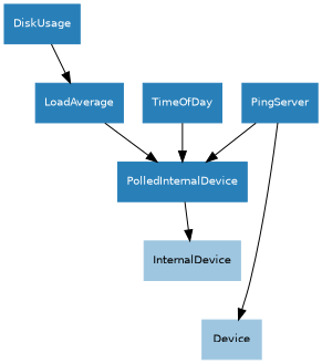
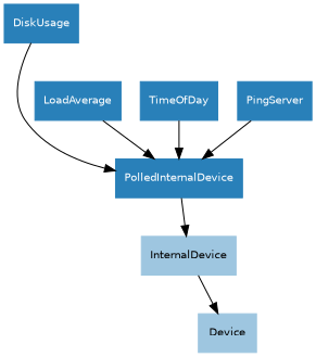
  digraph {
    fontname="DejaVu Sans"
    rankdir=TB
    node [color="#2980b9" fontcolor="#ffffff" fontname="DejaVu Sans" fontsize=10 shape=rect style=filled]
    edge [fontname="DejaVu Sans"]
    Device [color="#9ec6e0" fontcolor="#000000"]
    InternalDevice [color="#9ec6e0" fontcolor="#000000"]
    PolledInternalDevice
    DiskUsage
    LoadAverage
    PingServer
    TimeOfDay
-   PingServer -> Device
+   InternalDevice -> Device
    PolledInternalDevice -> InternalDevice
-   DiskUsage -> LoadAverage
+   DiskUsage -> PolledInternalDevice
    LoadAverage -> PolledInternalDevice
    PingServer -> PolledInternalDevice
    TimeOfDay -> PolledInternalDevice
  }
